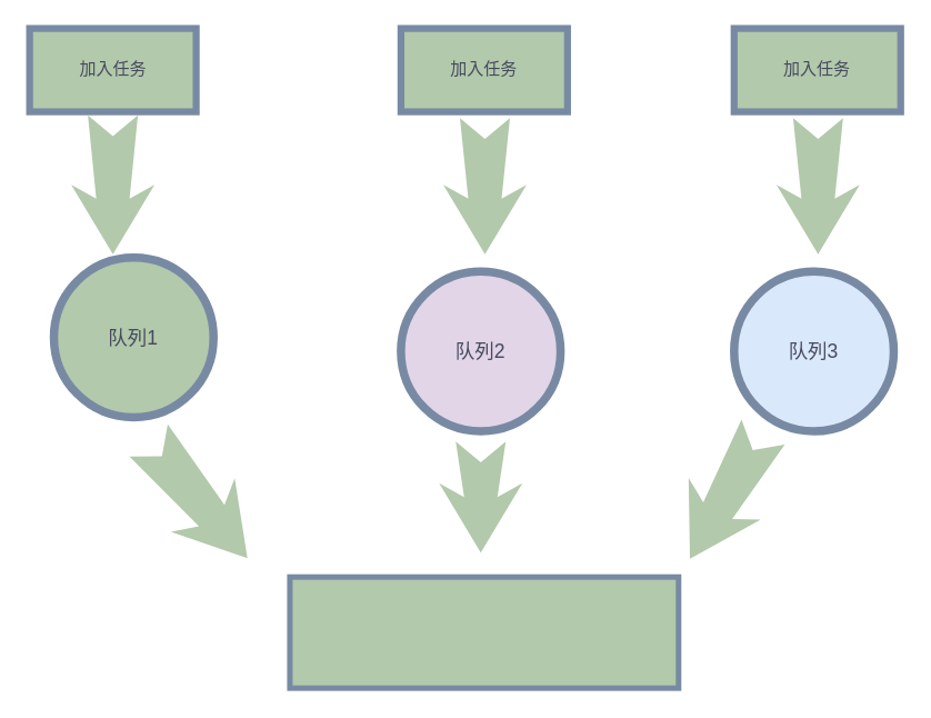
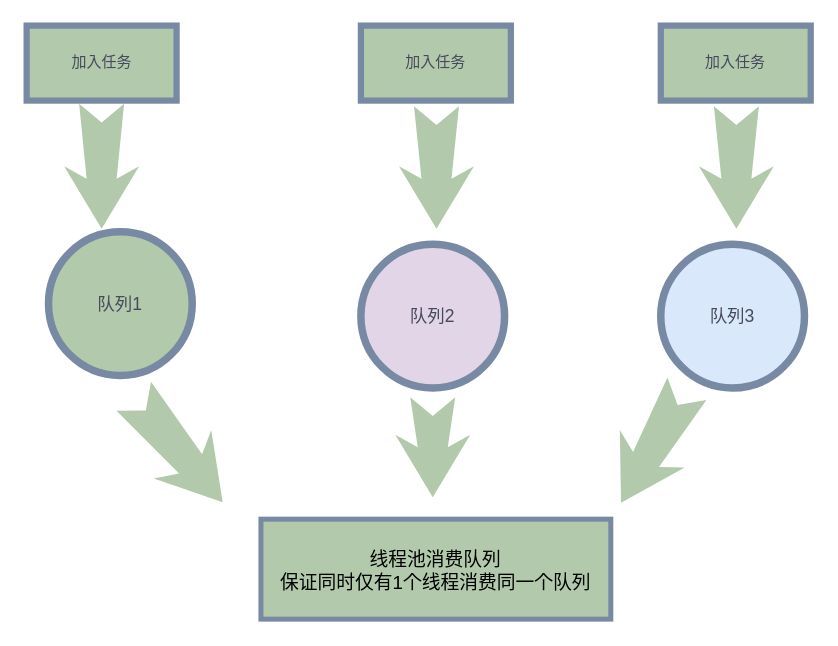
  <mxCell id="0" />
  <mxCell id="1" parent="0" />
  <mxCell id="2" value="" style="whiteSpace=wrap;html=1;shadow=0;strokeWidth=4;fontSize=20;align=center;fillColor=#B2C9AB;strokeColor=#788AA3;fontColor=#46495D;" parent="1" vertex="1"><mxGeometry x="208" y="415" width="280" height="80" as="geometry" /></mxCell>
  <mxCell id="3" value="" style="html=1;shadow=0;dashed=0;align=center;verticalAlign=middle;shape=mxgraph.arrows2.stylisedArrow;dy=0.6;dx=40;notch=15;feather=0.4;strokeWidth=1;fontSize=27;strokeColor=none;fillColor=#B2C9AB;rotation=50;fontColor=#46495D;" parent="1" vertex="1"><mxGeometry x="86.44" y="329" width="110.74" height="60" as="geometry" /></mxCell>
+ <mxCell id="4" value="&lt;font style=&quot;font-size: 15px&quot; color=&quot;#000000&quot;&gt;线程池消费队列&lt;br&gt;保证同时仅有1个线程消费同一个队列&lt;/font&gt;" style="text;html=1;strokeColor=none;fillColor=none;align=center;verticalAlign=middle;whiteSpace=wrap;shadow=0;fontSize=14;fontColor=#46495D;" parent="1" vertex="1"><mxGeometry x="208" y="435" width="280" height="41.5" as="geometry" /></mxCell>
  <mxCell id="5" value="队列1" style="ellipse;whiteSpace=wrap;html=1;shadow=0;strokeWidth=6;fontSize=14;align=center;fillColor=#B2C9AB;strokeColor=#788AA3;fontColor=#46495D;" parent="1" vertex="1"><mxGeometry x="38" y="185" width="115" height="115" as="geometry" /></mxCell>
  <mxCell id="6" value="" style="html=1;shadow=0;dashed=0;align=center;verticalAlign=middle;shape=mxgraph.arrows2.stylisedArrow;dy=0.6;dx=40;notch=15;feather=0.4;strokeWidth=1;fontSize=27;strokeColor=none;fillColor=#B2C9AB;rotation=90;fontColor=#46495D;" parent="1" vertex="1"><mxGeometry x="305.5" y="327.5" width="80" height="60" as="geometry" /></mxCell>
  <mxCell id="7" value="" style="html=1;shadow=0;dashed=0;align=center;verticalAlign=middle;shape=mxgraph.arrows2.stylisedArrow;dy=0.6;dx=40;notch=15;feather=0.4;strokeWidth=1;fontSize=27;strokeColor=none;fillColor=#B2C9AB;rotation=-240;fontColor=#46495D;" parent="1" vertex="1"><mxGeometry x="469.83" y="326.24" width="105.46" height="60" as="geometry" /></mxCell>
  <mxCell id="8" value="队列2" style="ellipse;whiteSpace=wrap;html=1;shadow=0;strokeWidth=6;fontSize=14;align=center;fillColor=#e1d5e7;strokeColor=#788AA3;fontColor=#46495D;" parent="1" vertex="1"><mxGeometry x="288" y="195" width="115" height="115" as="geometry" /></mxCell>
  <mxCell id="9" value="队列3" style="ellipse;whiteSpace=wrap;html=1;shadow=0;strokeWidth=6;fontSize=14;align=center;fillColor=#dae8fc;strokeColor=#788AA3;fontColor=#46495D;" parent="1" vertex="1"><mxGeometry x="528" y="195" width="115" height="115" as="geometry" /></mxCell>
  <mxCell id="10" value="" style="html=1;shadow=0;dashed=0;align=center;verticalAlign=middle;shape=mxgraph.arrows2.stylisedArrow;dy=0.6;dx=40;notch=15;feather=0.4;strokeWidth=1;fontSize=27;strokeColor=none;fillColor=#B2C9AB;rotation=90;fontColor=#46495D;" parent="1" vertex="1"><mxGeometry x="299.5" y="103.5" width="98" height="60" as="geometry" /></mxCell>
  <mxCell id="11" value="" style="html=1;shadow=0;dashed=0;align=center;verticalAlign=middle;shape=mxgraph.arrows2.stylisedArrow;dy=0.6;dx=40;notch=15;feather=0.4;strokeWidth=1;fontSize=27;strokeColor=none;fillColor=#B2C9AB;rotation=90;fontColor=#46495D;" parent="1" vertex="1"><mxGeometry x="539.5" y="103.5" width="98" height="60" as="geometry" /></mxCell>
  <mxCell id="12" value="" style="html=1;shadow=0;dashed=0;align=center;verticalAlign=middle;shape=mxgraph.arrows2.stylisedArrow;dy=0.6;dx=40;notch=15;feather=0.4;strokeWidth=1;fontSize=27;strokeColor=none;fillColor=#B2C9AB;rotation=90;fontColor=#46495D;" parent="1" vertex="1"><mxGeometry x="30.5" y="102.5" width="100" height="60" as="geometry" /></mxCell>
  <mxCell id="13" value="加入任务" style="whiteSpace=wrap;html=1;fillColor=#B2C9AB;strokeColor=#788AA3;fontColor=#46495D;strokeWidth=5;" parent="1" vertex="1"><mxGeometry x="20.5" y="20" width="120" height="60" as="geometry" /></mxCell>
  <mxCell id="14" value="加入任务" style="whiteSpace=wrap;html=1;fillColor=#B2C9AB;strokeColor=#788AA3;fontColor=#46495D;strokeWidth=5;" parent="1" vertex="1"><mxGeometry x="288" y="20" width="120" height="60" as="geometry" /></mxCell>
  <mxCell id="15" value="加入任务" style="whiteSpace=wrap;html=1;fillColor=#B2C9AB;strokeColor=#788AA3;fontColor=#46495D;strokeWidth=5;" parent="1" vertex="1"><mxGeometry x="528" y="20" width="120" height="60" as="geometry" /></mxCell>
